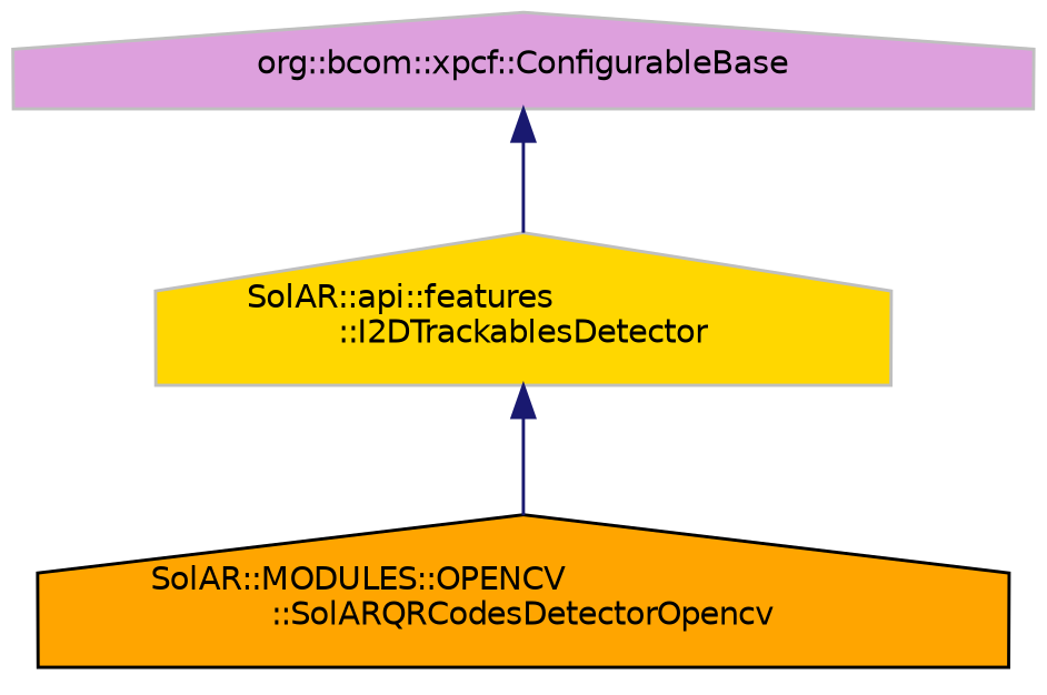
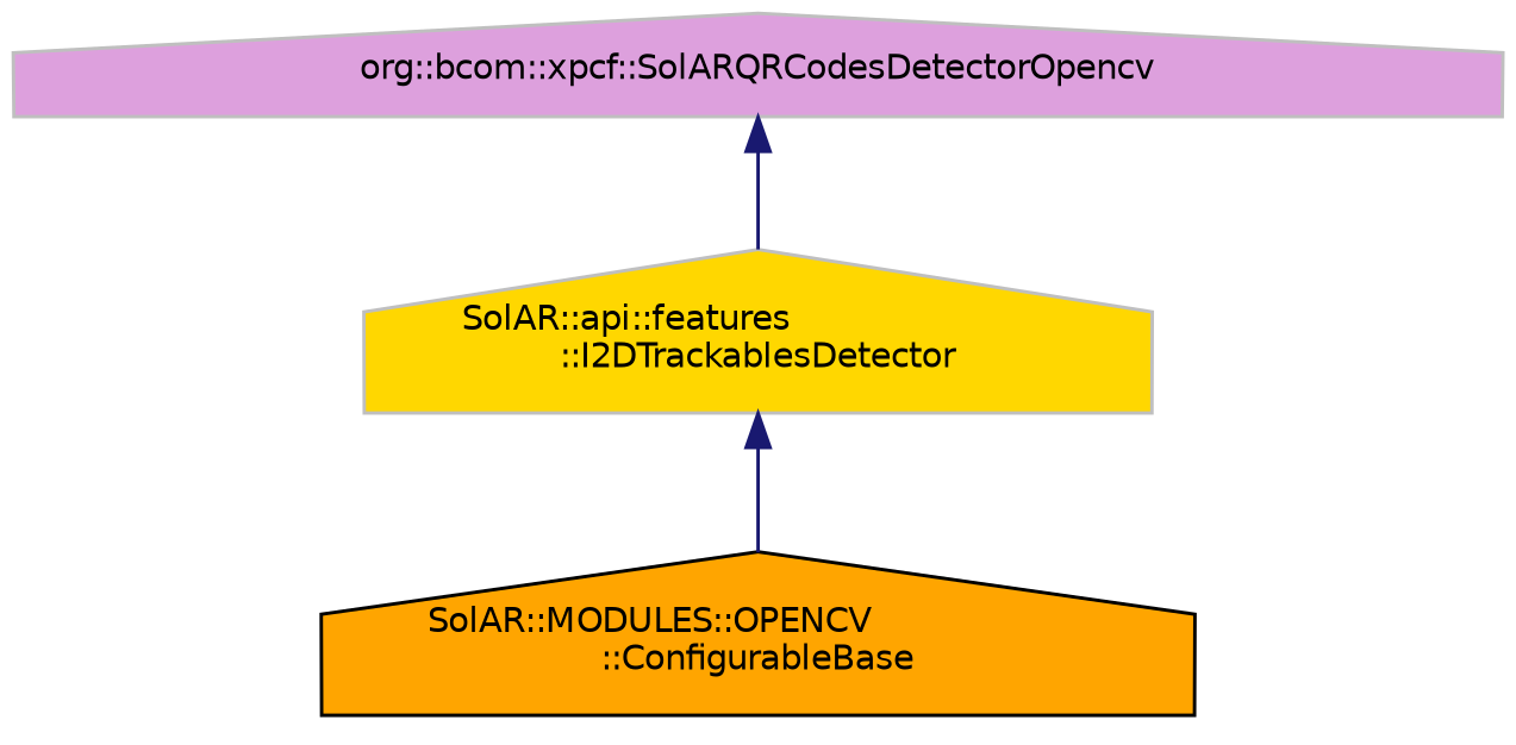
  digraph {
    node [color=grey75 fontname=Helvetica fontsize=10 shape=house style=filled]
    edge [color=midnightblue dir=back fontname=Helvetica fontsize=10 labelfontname=Helvetica labelfontsize=10 style=solid]
-   n1 [color=black fillcolor=orange fontcolor=black height=0.2 label="SolAR::MODULES::OPENCV\l::SolARQRCodesDetectorOpencv" width=0.4]
-   n2 [fillcolor=plum height=0.2 label="org::bcom::xpcf::ConfigurableBase" width=0.4]
+   n1 [color=black fillcolor=orange fontcolor=black height=0.2 label="SolAR::MODULES::OPENCV\l::ConfigurableBase" width=0.4]
+   n2 [fillcolor=plum height=0.2 label="org::bcom::xpcf::SolARQRCodesDetectorOpencv" width=0.4]
    n3 [fillcolor=gold height=0.2 label="SolAR::api::features\l::I2DTrackablesDetector" width=0.4]
    n2 -> n3
    n3 -> n1
  }
